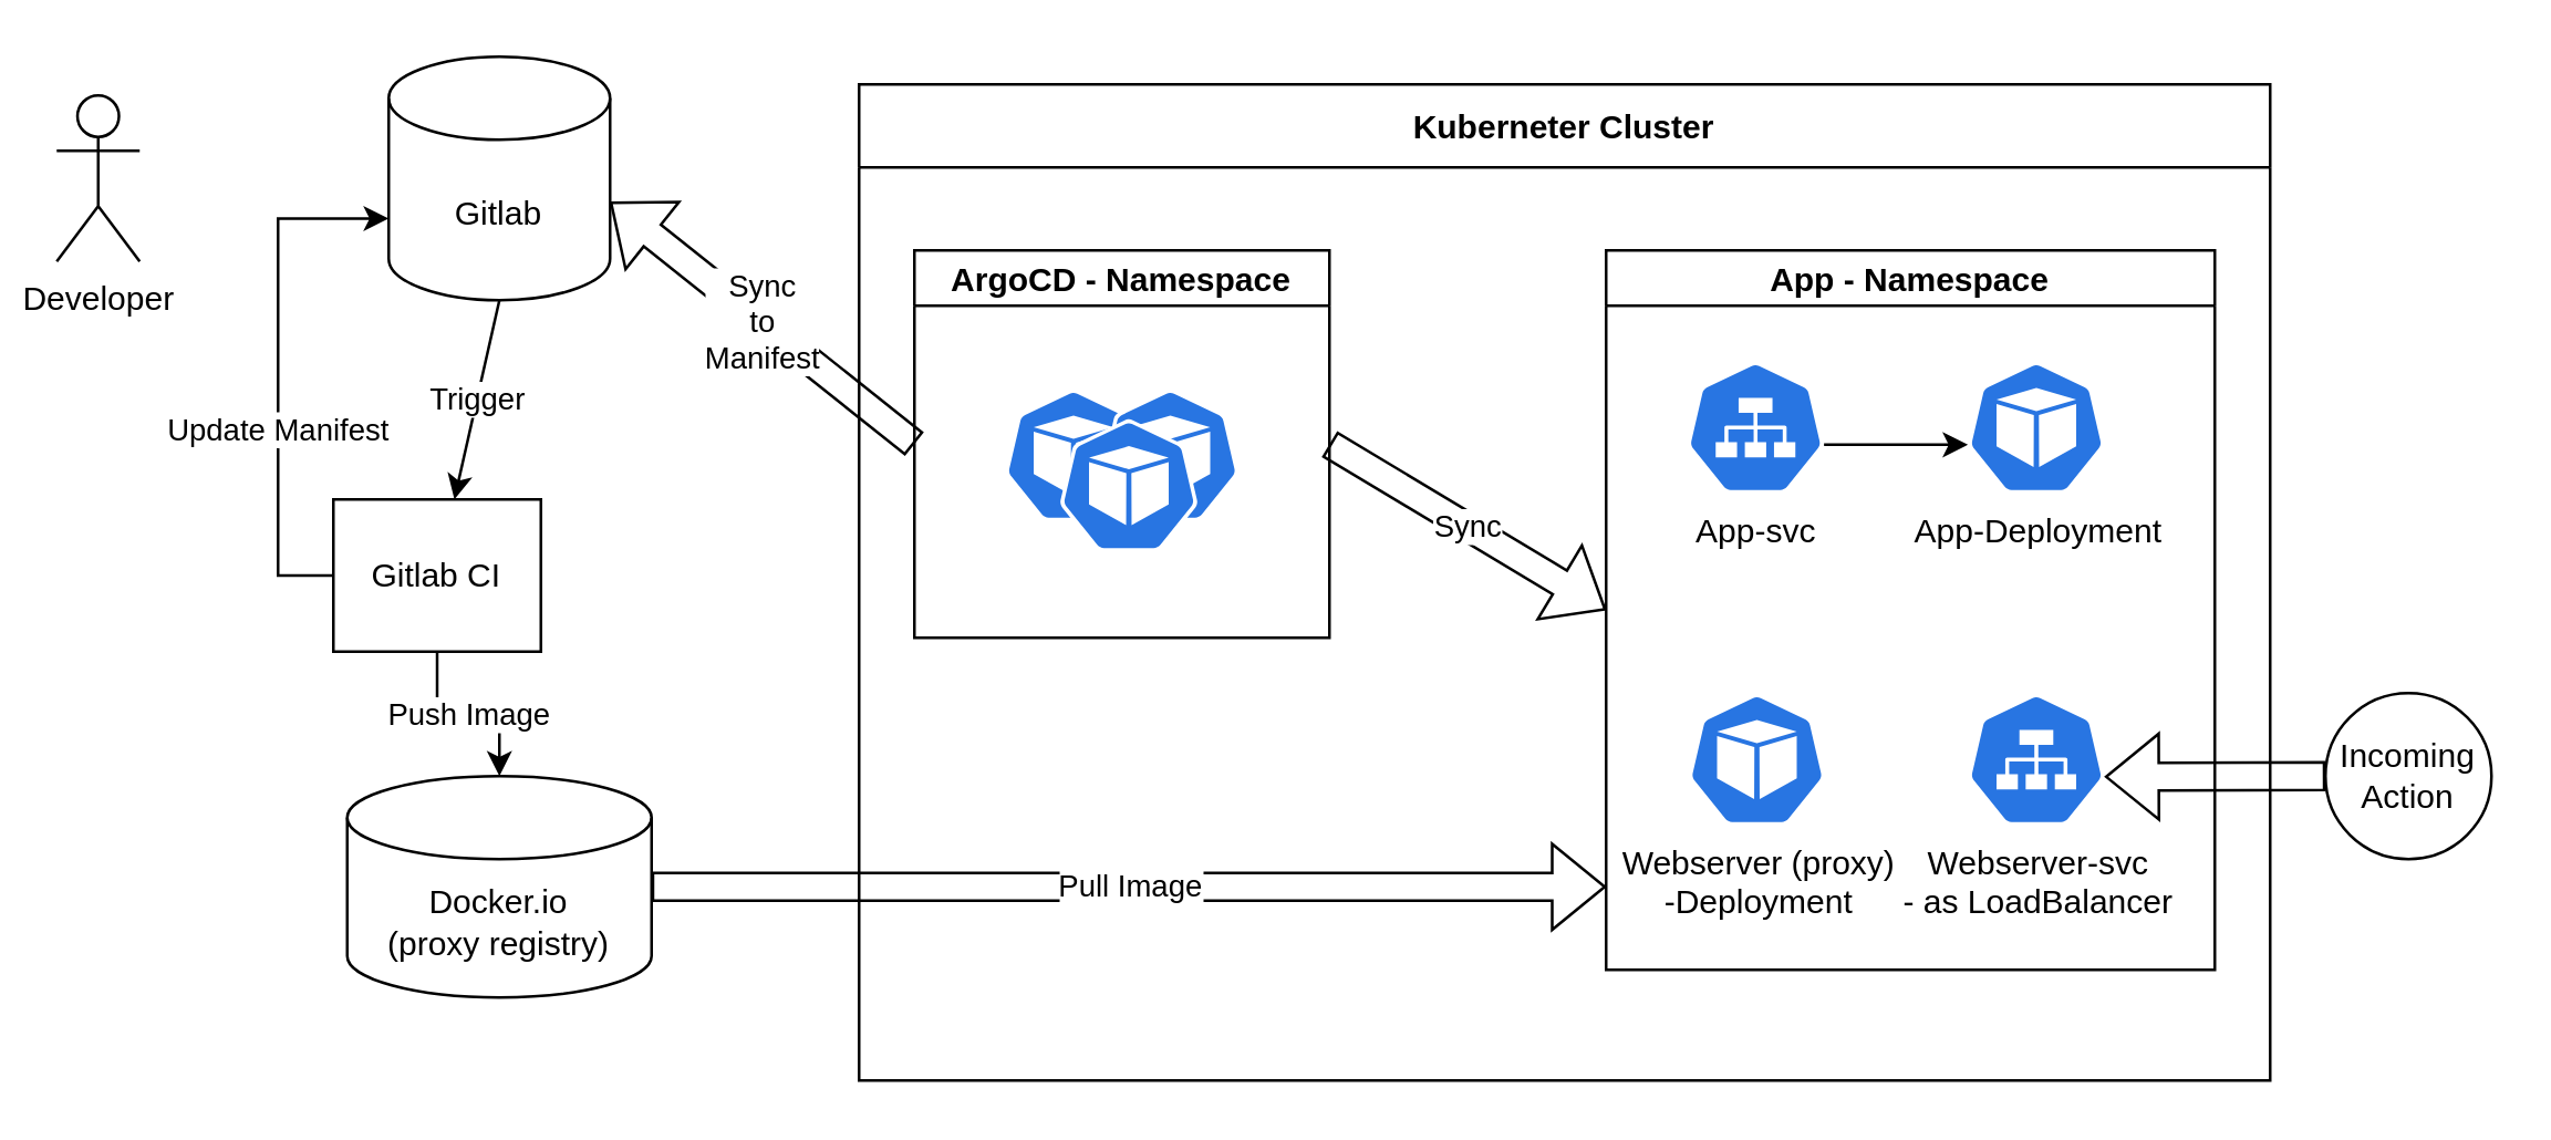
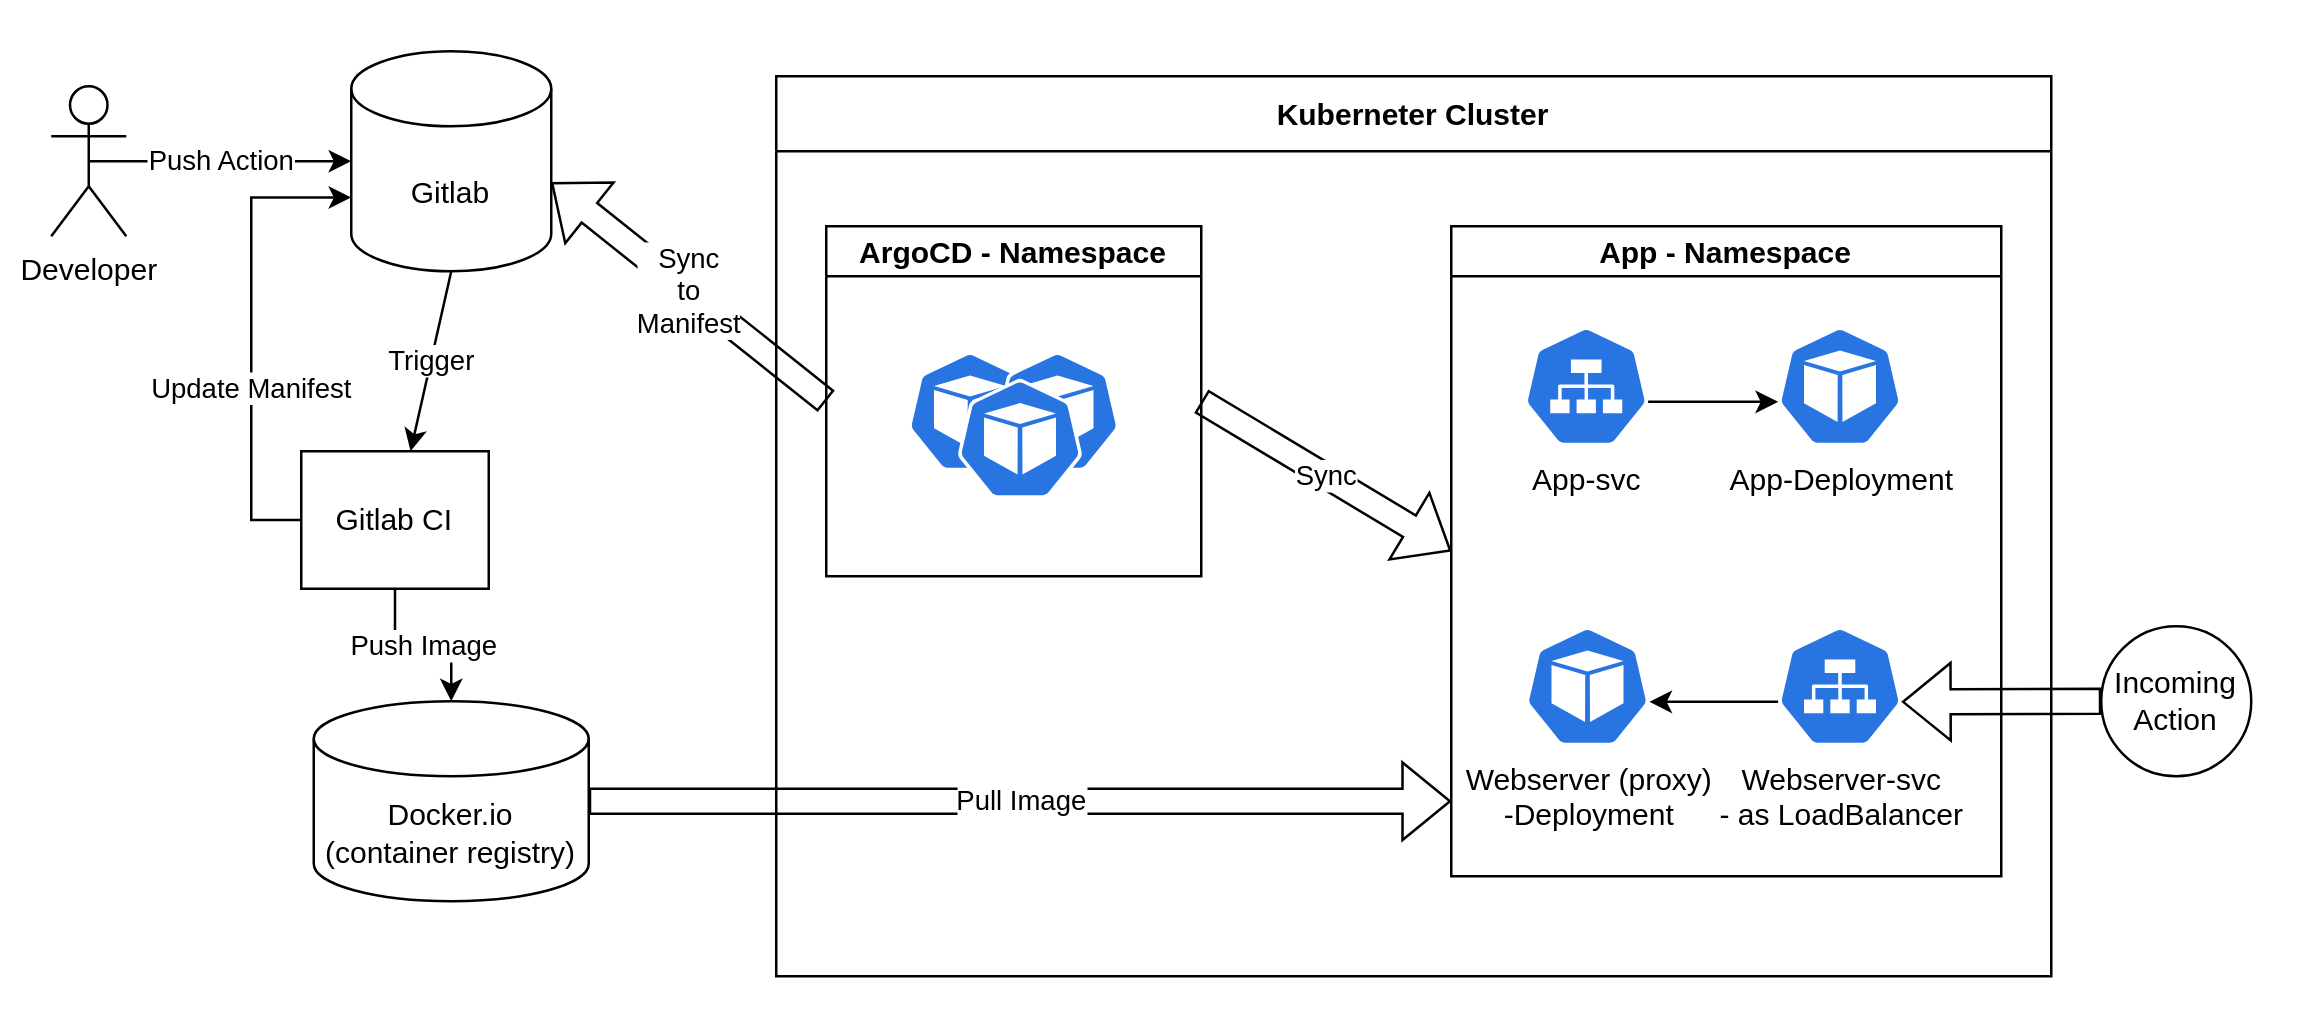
  <mxCell id="0" />
  <mxCell id="1" parent="0" />
  <mxCell id="2" value="Kuberneter Cluster" style="swimlane;startSize=30;" vertex="1" parent="1"><mxGeometry x="310" y="30" width="510" height="360" as="geometry" /></mxCell>
  <mxCell id="3" value="ArgoCD - Namespace" style="swimlane;startSize=20;" vertex="1" parent="2"><mxGeometry x="20" y="60" width="150" height="140" as="geometry" /></mxCell>
  <mxCell id="4" value="" style="aspect=fixed;sketch=0;html=1;dashed=0;whitespace=wrap;verticalLabelPosition=bottom;verticalAlign=top;fillColor=#2875E2;strokeColor=#ffffff;points=[[0.005,0.63,0],[0.1,0.2,0],[0.9,0.2,0],[0.5,0,0],[0.995,0.63,0],[0.72,0.99,0],[0.5,1,0],[0.28,0.99,0]];shape=mxgraph.kubernetes.icon2;prIcon=pod" vertex="1" parent="3"><mxGeometry x="32.5" y="50" width="50" height="48" as="geometry" /></mxCell>
  <mxCell id="5" value="" style="aspect=fixed;sketch=0;html=1;dashed=0;whitespace=wrap;verticalLabelPosition=bottom;verticalAlign=top;fillColor=#2875E2;strokeColor=#ffffff;points=[[0.005,0.63,0],[0.1,0.2,0],[0.9,0.2,0],[0.5,0,0],[0.995,0.63,0],[0.72,0.99,0],[0.5,1,0],[0.28,0.99,0]];shape=mxgraph.kubernetes.icon2;prIcon=pod" vertex="1" parent="3"><mxGeometry x="67.5" y="50" width="50" height="48" as="geometry" /></mxCell>
  <mxCell id="6" value="" style="aspect=fixed;sketch=0;html=1;dashed=0;whitespace=wrap;verticalLabelPosition=bottom;verticalAlign=top;fillColor=#2875E2;strokeColor=#ffffff;points=[[0.005,0.63,0],[0.1,0.2,0],[0.9,0.2,0],[0.5,0,0],[0.995,0.63,0],[0.72,0.99,0],[0.5,1,0],[0.28,0.99,0]];shape=mxgraph.kubernetes.icon2;prIcon=pod" vertex="1" parent="3"><mxGeometry x="52.5" y="61" width="50" height="48" as="geometry" /></mxCell>
  <mxCell id="7" value="App - Namespace" style="swimlane;startSize=20;" vertex="1" parent="2"><mxGeometry x="270" y="60" width="220" height="260" as="geometry" /></mxCell>
  <mxCell id="8" value="App-svc" style="aspect=fixed;sketch=0;html=1;dashed=0;whitespace=wrap;verticalLabelPosition=bottom;verticalAlign=top;fillColor=#2875E2;strokeColor=#ffffff;points=[[0.005,0.63,0],[0.1,0.2,0],[0.9,0.2,0],[0.5,0,0],[0.995,0.63,0],[0.72,0.99,0],[0.5,1,0],[0.28,0.99,0]];shape=mxgraph.kubernetes.icon2;prIcon=svc" vertex="1" parent="7"><mxGeometry x="29" y="40" width="50" height="48" as="geometry" /></mxCell>
  <mxCell id="9" value="Webserver (proxy)&lt;br&gt;-Deployment" style="aspect=fixed;sketch=0;html=1;dashed=0;whitespace=wrap;verticalLabelPosition=bottom;verticalAlign=top;fillColor=#2875E2;strokeColor=#ffffff;points=[[0.005,0.63,0],[0.1,0.2,0],[0.9,0.2,0],[0.5,0,0],[0.995,0.63,0],[0.72,0.99,0],[0.5,1,0],[0.28,0.99,0]];shape=mxgraph.kubernetes.icon2;prIcon=pod" vertex="1" parent="7"><mxGeometry x="29.5" y="160" width="50" height="48" as="geometry" /></mxCell>
  <mxCell id="10" value="Webserver-svc&lt;br&gt;- as LoadBalancer" style="aspect=fixed;sketch=0;html=1;dashed=0;whitespace=wrap;verticalLabelPosition=bottom;verticalAlign=top;fillColor=#2875E2;strokeColor=#ffffff;points=[[0.005,0.63,0],[0.1,0.2,0],[0.9,0.2,0],[0.5,0,0],[0.995,0.63,0],[0.72,0.99,0],[0.5,1,0],[0.28,0.99,0]];shape=mxgraph.kubernetes.icon2;prIcon=svc" vertex="1" parent="7"><mxGeometry x="130.5" y="160" width="50" height="48" as="geometry" /></mxCell>
  <mxCell id="11" value="App-Deployment" style="aspect=fixed;sketch=0;html=1;dashed=0;whitespace=wrap;verticalLabelPosition=bottom;verticalAlign=top;fillColor=#2875E2;strokeColor=#ffffff;points=[[0.005,0.63,0],[0.1,0.2,0],[0.9,0.2,0],[0.5,0,0],[0.995,0.63,0],[0.72,0.99,0],[0.5,1,0],[0.28,0.99,0]];shape=mxgraph.kubernetes.icon2;prIcon=pod" vertex="1" parent="7"><mxGeometry x="130.5" y="40" width="50" height="48" as="geometry" /></mxCell>
  <mxCell id="12" style="edgeStyle=orthogonalEdgeStyle;rounded=0;orthogonalLoop=1;jettySize=auto;html=1;exitX=0.995;exitY=0.63;exitDx=0;exitDy=0;exitPerimeter=0;entryX=0.005;entryY=0.63;entryDx=0;entryDy=0;entryPerimeter=0;" edge="1" parent="7" source="8" target="11"><mxGeometry relative="1" as="geometry" /></mxCell>
+ <mxCell id="13" style="edgeStyle=orthogonalEdgeStyle;rounded=0;orthogonalLoop=1;jettySize=auto;html=1;exitX=0.005;exitY=0.63;exitDx=0;exitDy=0;exitPerimeter=0;entryX=0.995;entryY=0.63;entryDx=0;entryDy=0;entryPerimeter=0;" edge="1" parent="7" source="10" target="9"><mxGeometry relative="1" as="geometry" /></mxCell>
  <mxCell id="14" value="Sync" style="shape=flexArrow;endArrow=classic;html=1;rounded=0;exitX=1;exitY=0.5;exitDx=0;exitDy=0;entryX=0;entryY=0.5;entryDx=0;entryDy=0;" edge="1" parent="2" source="3" target="7"><mxGeometry width="50" height="50" relative="1" as="geometry"><mxPoint x="230" y="210" as="sourcePoint" /><mxPoint x="280" y="160" as="targetPoint" /></mxGeometry></mxCell>
  <mxCell id="15" value="Incoming Action" style="ellipse;whiteSpace=wrap;html=1;" vertex="1" parent="1"><mxGeometry x="840" y="250" width="60" height="60" as="geometry" /></mxCell>
  <mxCell id="16" value="" style="shape=flexArrow;endArrow=classic;html=1;rounded=0;exitX=0;exitY=0.5;exitDx=0;exitDy=0;entryX=0.995;entryY=0.63;entryDx=0;entryDy=0;entryPerimeter=0;" edge="1" parent="1" source="15" target="10"><mxGeometry width="50" height="50" relative="1" as="geometry"><mxPoint x="540" y="240" as="sourcePoint" /><mxPoint x="590" y="190" as="targetPoint" /></mxGeometry></mxCell>
  <mxCell id="17" value="Gitlab" style="shape=cylinder3;whiteSpace=wrap;html=1;boundedLbl=1;backgroundOutline=1;size=15;" vertex="1" parent="1"><mxGeometry x="140" y="20" width="80" height="88" as="geometry" /></mxCell>
  <mxCell id="18" value="Sync&lt;br&gt;to&lt;br&gt;Manifest" style="shape=flexArrow;endArrow=classic;html=1;rounded=0;entryX=1;entryY=0;entryDx=0;entryDy=52.5;entryPerimeter=0;exitX=0;exitY=0.5;exitDx=0;exitDy=0;" edge="1" parent="1" source="3" target="17"><mxGeometry width="50" height="50" relative="1" as="geometry"><mxPoint x="540" y="240" as="sourcePoint" /><mxPoint x="590" y="190" as="targetPoint" /></mxGeometry></mxCell>
- <mxCell id="19" value="Docker.io&lt;br&gt;(proxy registry)" style="shape=cylinder3;whiteSpace=wrap;html=1;boundedLbl=1;backgroundOutline=1;size=15;" vertex="1" parent="1"><mxGeometry x="125" y="280" width="110" height="80" as="geometry" /></mxCell>
+ <mxCell id="19" value="Docker.io&lt;br&gt;(container registry)" style="shape=cylinder3;whiteSpace=wrap;html=1;boundedLbl=1;backgroundOutline=1;size=15;" vertex="1" parent="1"><mxGeometry x="125" y="280" width="110" height="80" as="geometry" /></mxCell>
  <mxCell id="20" value="Pull Image" style="shape=flexArrow;endArrow=classic;html=1;rounded=0;exitX=1;exitY=0.5;exitDx=0;exitDy=0;exitPerimeter=0;" edge="1" parent="1" source="19"><mxGeometry width="50" height="50" relative="1" as="geometry"><mxPoint x="540" y="240" as="sourcePoint" /><mxPoint x="580" y="320" as="targetPoint" /></mxGeometry></mxCell>
  <mxCell id="21" value="Gitlab CI" style="rounded=0;whiteSpace=wrap;html=1;" vertex="1" parent="1"><mxGeometry x="120" y="180" width="75" height="55" as="geometry" /></mxCell>
  <mxCell id="22" value="Trigger" style="endArrow=classic;html=1;rounded=0;exitX=0.5;exitY=1;exitDx=0;exitDy=0;exitPerimeter=0;" edge="1" parent="1" source="17" target="21"><mxGeometry width="50" height="50" relative="1" as="geometry"><mxPoint x="565" y="240" as="sourcePoint" /><mxPoint x="615" y="190" as="targetPoint" /></mxGeometry></mxCell>
  <mxCell id="23" value="Push Image" style="edgeStyle=orthogonalEdgeStyle;rounded=0;orthogonalLoop=1;jettySize=auto;html=1;exitX=0.5;exitY=1;exitDx=0;exitDy=0;entryX=0.5;entryY=0;entryDx=0;entryDy=0;entryPerimeter=0;" edge="1" parent="1" source="21" target="19"><mxGeometry relative="1" as="geometry" /></mxCell>
  <mxCell id="24" value="Developer" style="shape=umlActor;verticalLabelPosition=bottom;verticalAlign=top;html=1;outlineConnect=0;" vertex="1" parent="1"><mxGeometry x="20" y="34" width="30" height="60" as="geometry" /></mxCell>
+ <mxCell id="25" value="Push Action" style="edgeStyle=orthogonalEdgeStyle;rounded=0;orthogonalLoop=1;jettySize=auto;html=1;exitX=0.5;exitY=0.5;exitDx=0;exitDy=0;exitPerimeter=0;entryX=0;entryY=0.5;entryDx=0;entryDy=0;entryPerimeter=0;" edge="1" parent="1" source="24" target="17"><mxGeometry relative="1" as="geometry" /></mxCell>
  <mxCell id="26" value="Update Manifest" style="edgeStyle=orthogonalEdgeStyle;rounded=0;orthogonalLoop=1;jettySize=auto;html=1;exitX=0;exitY=0.5;exitDx=0;exitDy=0;entryX=0;entryY=0;entryDx=0;entryDy=58.5;entryPerimeter=0;" edge="1" parent="1" source="21" target="17"><mxGeometry x="-0.229" relative="1" as="geometry"><mxPoint as="offset" /></mxGeometry></mxCell>
